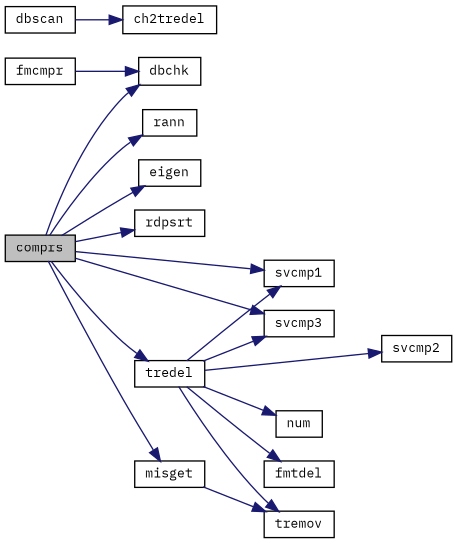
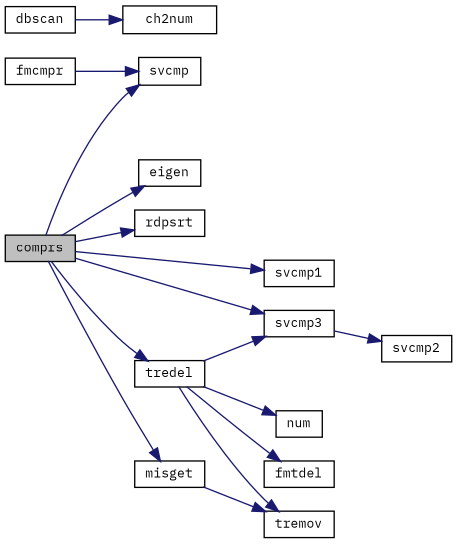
  digraph {
    fontname="IBM Plex Mono"
    rankdir=LR
    node [color=black fillcolor=white fontname="IBM Plex Mono" fontsize=10 shape=record style=filled]
    edge [color=midnightblue fontname="IBM Plex Mono" fontsize=10 labelfontname=Helvetica labelfontsize=10 style=solid]
    n1 [fillcolor=grey75 fontcolor=black height=0.2 label=comprs width=0.4]
-   n2 [height=0.2 label=dbchk width=0.4]
+   n2 [height=0.2 label=svcmp width=0.4]
    n3 [height=0.2 label=eigen width=0.4]
    n4 [height=0.2 label=rdpsrt width=0.4]
    n5 [height=0.2 label=svcmp1 width=0.4]
-   n6 [height=0.2 label=rann width=0.4]
    n7 [height=0.2 label=misget width=0.4]
    n8 [height=0.2 label=svcmp3 width=0.4]
    n9 [height=0.2 label=tredel width=0.4]
    n10 [height=0.2 label=fmcmpr width=0.4]
    n11 [height=0.2 label=svcmp2 width=0.4]
    n12 [height=0.2 label=tremov width=0.4]
    n13 [height=0.2 label=num width=0.4]
    n14 [height=0.2 label=fmtdel width=0.4]
    n15 [height=0.2 label=dbscan width=0.4]
-   n16 [height=0.2 label=ch2tredel width=0.4]
+   n16 [height=0.2 label=ch2num width=0.4]
    n1 -> n2
    n1 -> n3
    n1 -> n4
    n1 -> n5
-   n1 -> n6
    n1 -> n7
    n1 -> n8
    n1 -> n9
    n7 -> n12
-   n9 -> n5
    n9 -> n8
-   n9 -> n11
+   n8 -> n11
    n9 -> n12
    n9 -> n13
    n9 -> n14
    n10 -> n2
    n15 -> n16
  }
